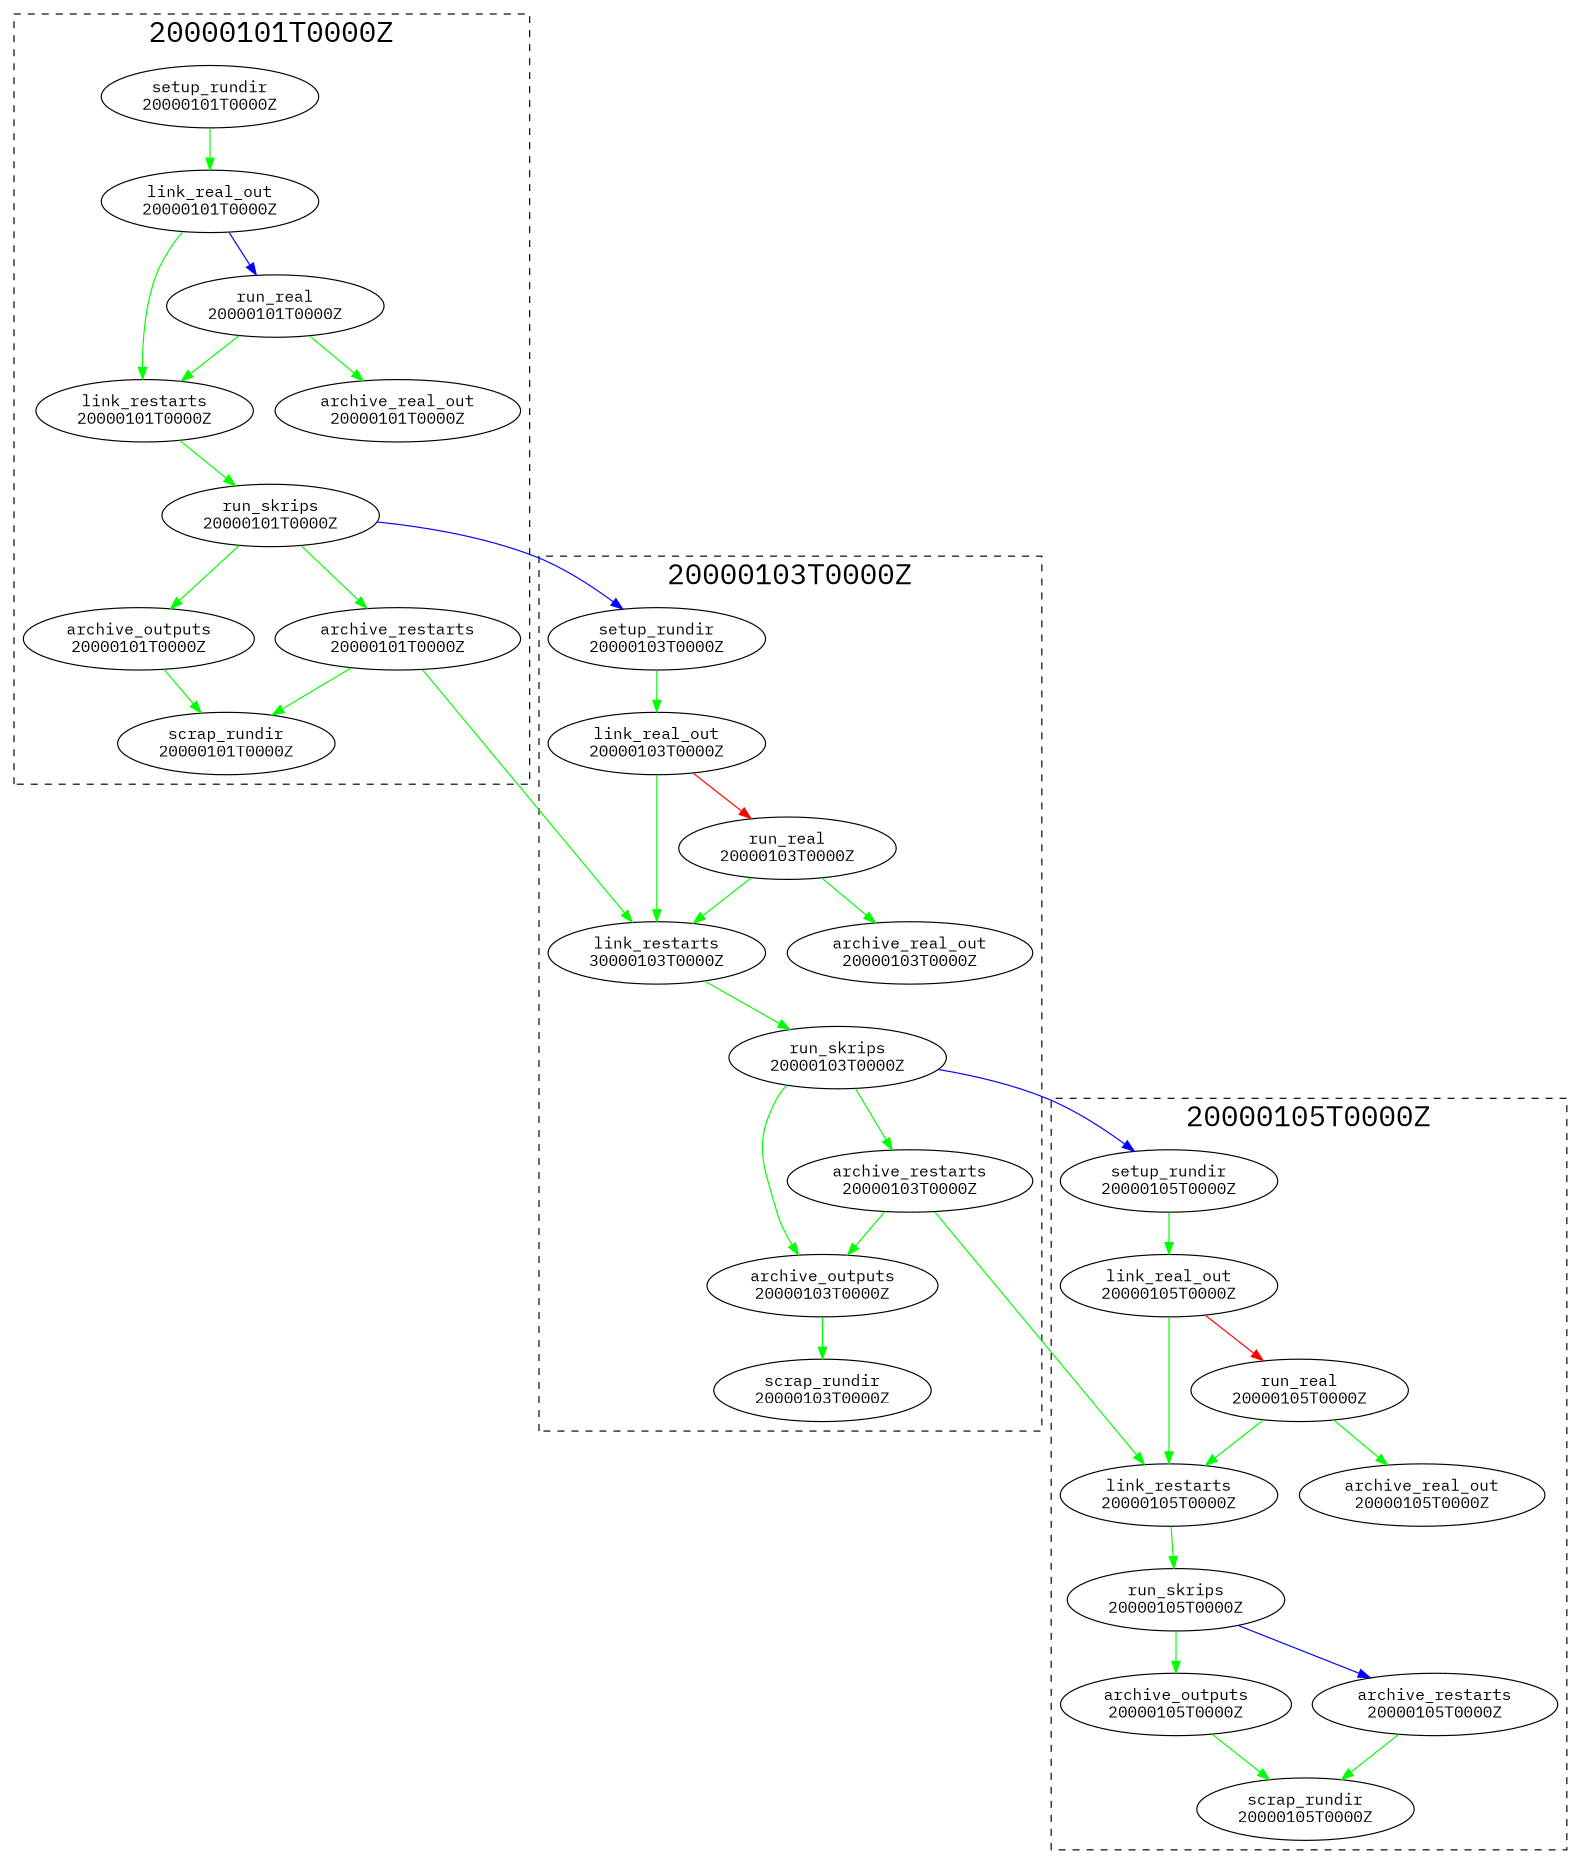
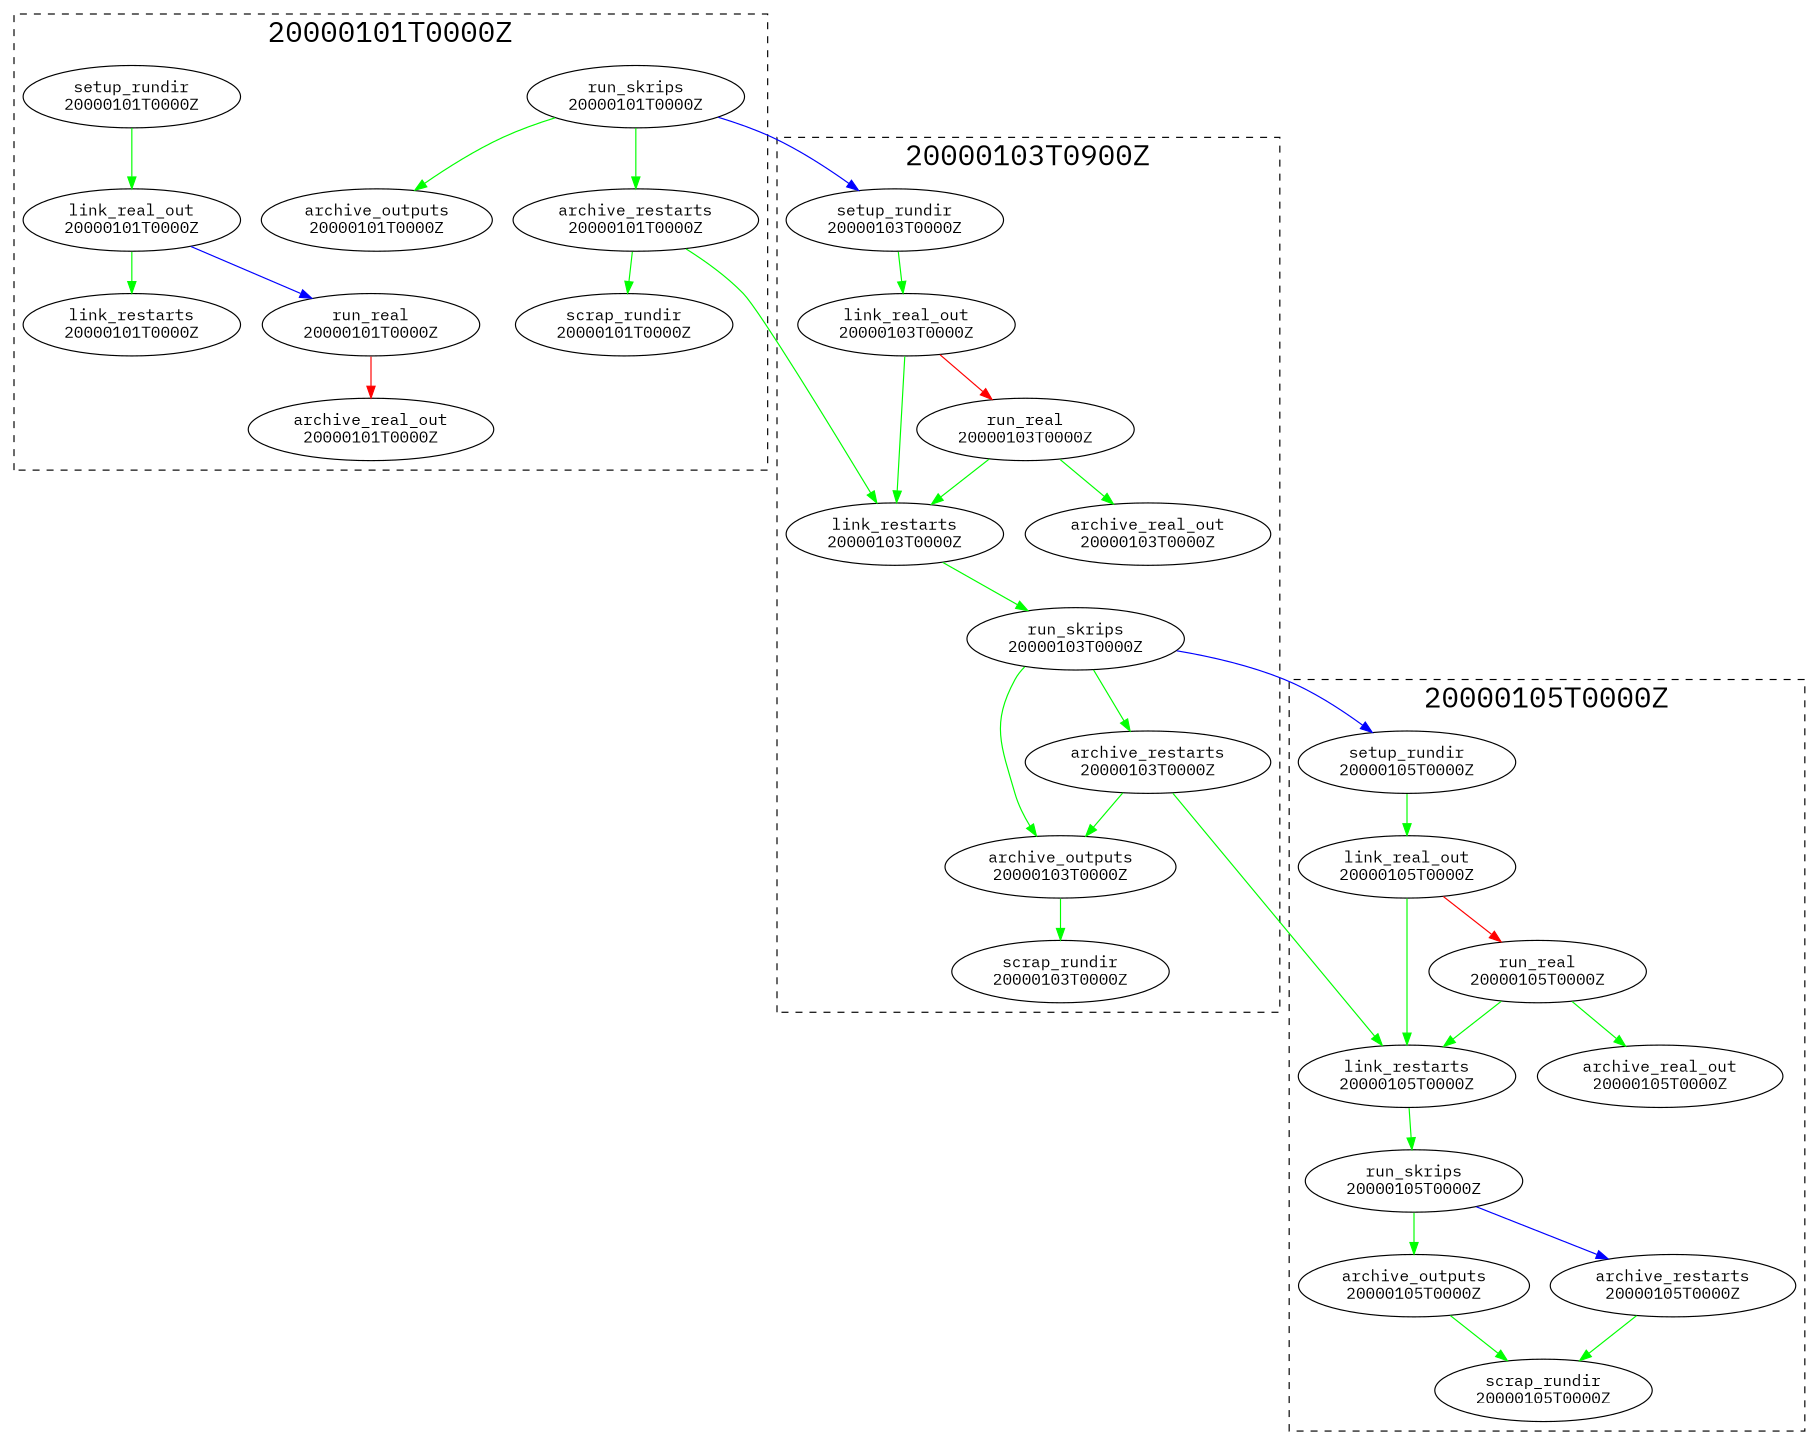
  digraph {
    fontname="IBM Plex Mono"
    fontsize=25
    node [fontname="IBM Plex Mono"]
    edge [color=green fontname="IBM Plex Mono"]
    n1 [label="archive_outputs\n20000101T0000Z"]
    n2 [label="archive_real_out\n20000101T0000Z"]
    n3 [label="archive_restarts\n20000101T0000Z"]
    n4 [label="link_real_out\n20000101T0000Z"]
    n5 [label="link_restarts\n20000101T0000Z"]
    n6 [label="run_real\n20000101T0000Z"]
    n7 [label="run_skrips\n20000101T0000Z"]
    n8 [label="scrap_rundir\n20000101T0000Z"]
    n9 [label="setup_rundir\n20000101T0000Z"]
    n10 [label="archive_outputs\n20000103T0000Z"]
    n11 [label="archive_real_out\n20000103T0000Z"]
    n12 [label="archive_restarts\n20000103T0000Z"]
    n13 [label="link_real_out\n20000103T0000Z"]
-   n14 [label="link_restarts\n30000103T0000Z"]
+   n14 [label="link_restarts\n20000103T0000Z"]
    n15 [label="run_real\n20000103T0000Z"]
    n16 [label="run_skrips\n20000103T0000Z"]
    n17 [label="scrap_rundir\n20000103T0000Z"]
    n18 [label="setup_rundir\n20000103T0000Z"]
    n19 [label="archive_outputs\n20000105T0000Z"]
    n20 [label="archive_real_out\n20000105T0000Z"]
    n21 [label="archive_restarts\n20000105T0000Z"]
    n22 [label="link_real_out\n20000105T0000Z"]
    n23 [label="link_restarts\n20000105T0000Z"]
    n24 [label="run_real\n20000105T0000Z"]
    n25 [label="run_skrips\n20000105T0000Z"]
    n26 [label="scrap_rundir\n20000105T0000Z"]
    n27 [label="setup_rundir\n20000105T0000Z"]
    subgraph cluster_1 {
      label="20000101T0000Z"
      style=dashed
      n1
      n2
      n3
      n4
      n5
      n6
      n7
      n8
      n9
    }
    subgraph cluster_2 {
-     label="20000103T0000Z"
+     label="20000103T0900Z"
      style=dashed
      n10
      n11
      n12
      n13
      n14
      n15
      n16
      n17
      n18
    }
    subgraph cluster_3 {
      label="20000105T0000Z"
      style=dashed
      n19
      n20
      n21
      n22
      n23
      n24
      n25
      n26
      n27
    }
-   n1 -> n8
    n3 -> n8
    n3 -> n14
    n4 -> n5
    n4 -> n6 [color=blue]
-   n5 -> n7
-   n6 -> n2
-   n6 -> n5
+   n6 -> n2 [color=red]
    n7 -> n1
    n7 -> n3
    n7 -> n18 [color=blue]
    n9 -> n4
    n10 -> n17
    n12 -> n10
    n12 -> n23
    n13 -> n14
    n13 -> n15 [color=red]
    n14 -> n16
    n15 -> n11
    n15 -> n14
    n16 -> n10
    n16 -> n12
    n16 -> n27 [color=blue]
    n18 -> n13
    n19 -> n26
    n21 -> n26
    n22 -> n23
    n22 -> n24 [color=red]
    n23 -> n25
    n24 -> n20
    n24 -> n23
    n25 -> n19
    n25 -> n21 [color=blue]
    n27 -> n22
  }
